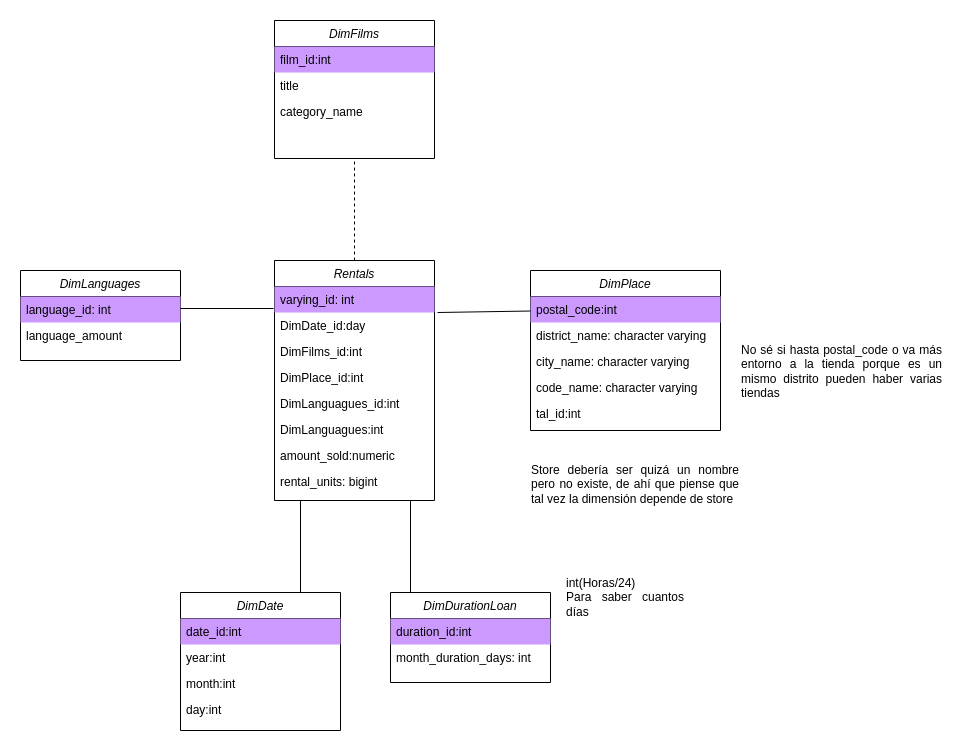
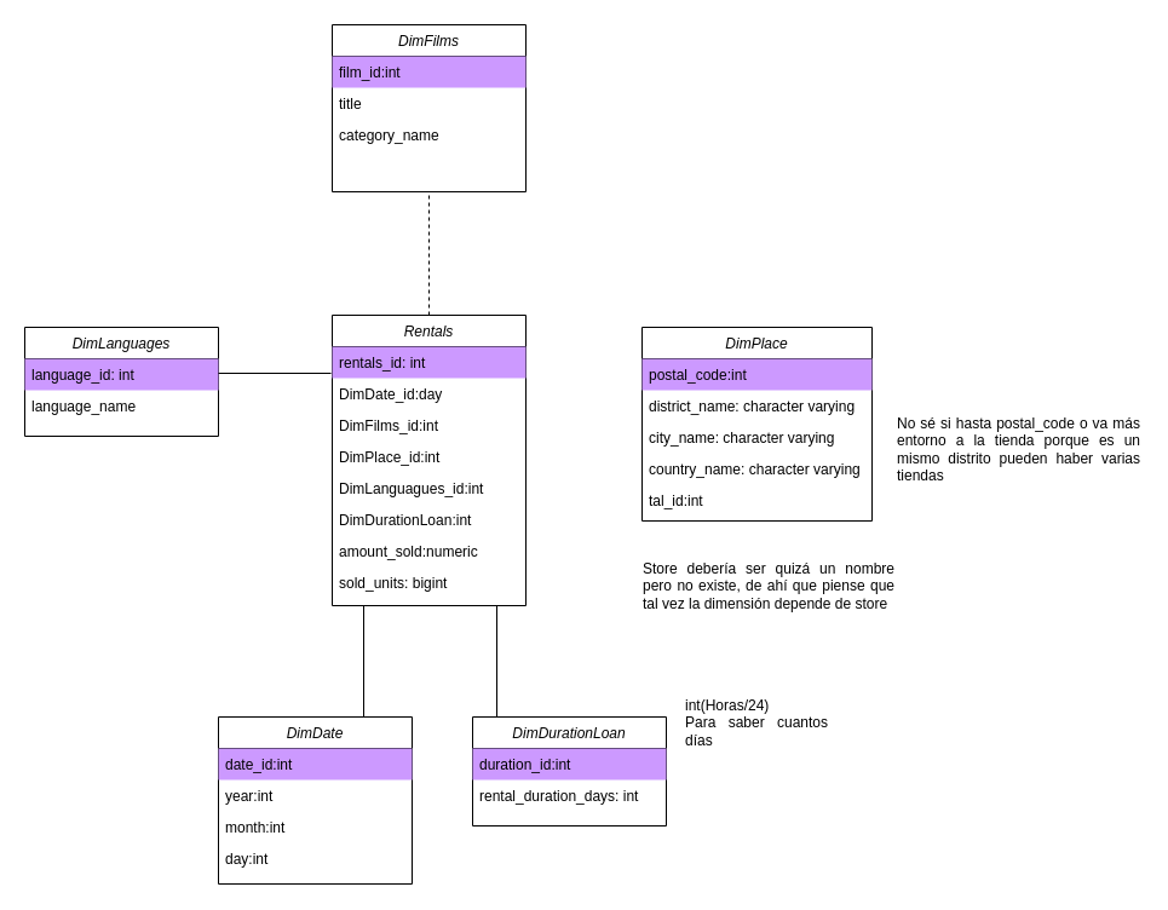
  <mxCell id="0" />
  <mxCell id="1" parent="0" />
  <mxCell id="2" value="Rentals" style="swimlane;fontStyle=2;align=center;verticalAlign=top;childLayout=stackLayout;horizontal=1;startSize=26;horizontalStack=0;resizeParent=1;resizeLast=0;collapsible=1;marginBottom=0;rounded=0;shadow=0;strokeWidth=1;" parent="1" vertex="1"><mxGeometry x="274" y="260" width="160" height="240" as="geometry"><mxRectangle x="230" y="140" width="160" height="26" as="alternateBounds" /></mxGeometry></mxCell>
- <mxCell id="3" value="varying_id: int" style="text;align=left;verticalAlign=top;spacingLeft=4;spacingRight=4;overflow=hidden;rotatable=0;points=[[0,0.5],[1,0.5]];portConstraint=eastwest;rounded=0;shadow=0;html=0;fillColor=#CC99FF;" vertex="1" parent="2"><mxGeometry y="26" width="160" height="26" as="geometry" /></mxCell>
+ <mxCell id="3" value="rentals_id: int" style="text;align=left;verticalAlign=top;spacingLeft=4;spacingRight=4;overflow=hidden;rotatable=0;points=[[0,0.5],[1,0.5]];portConstraint=eastwest;rounded=0;shadow=0;html=0;fillColor=#CC99FF;" vertex="1" parent="2"><mxGeometry y="26" width="160" height="26" as="geometry" /></mxCell>
  <mxCell id="4" value="DimDate_id:day" style="text;align=left;verticalAlign=top;spacingLeft=4;spacingRight=4;overflow=hidden;rotatable=0;points=[[0,0.5],[1,0.5]];portConstraint=eastwest;rounded=0;shadow=0;html=0;" parent="2" vertex="1"><mxGeometry y="52" width="160" height="26" as="geometry" /></mxCell>
  <mxCell id="5" value="DimFilms_id:int" style="text;align=left;verticalAlign=top;spacingLeft=4;spacingRight=4;overflow=hidden;rotatable=0;points=[[0,0.5],[1,0.5]];portConstraint=eastwest;rounded=0;shadow=0;html=0;" parent="2" vertex="1"><mxGeometry y="78" width="160" height="26" as="geometry" /></mxCell>
  <mxCell id="6" value="DimPlace_id:int" style="text;align=left;verticalAlign=top;spacingLeft=4;spacingRight=4;overflow=hidden;rotatable=0;points=[[0,0.5],[1,0.5]];portConstraint=eastwest;rounded=0;shadow=0;html=0;" vertex="1" parent="2"><mxGeometry y="104" width="160" height="26" as="geometry" /></mxCell>
  <mxCell id="7" value="DimLanguagues_id:int" style="text;align=left;verticalAlign=top;spacingLeft=4;spacingRight=4;overflow=hidden;rotatable=0;points=[[0,0.5],[1,0.5]];portConstraint=eastwest;" parent="2" vertex="1"><mxGeometry y="130" width="160" height="26" as="geometry" /></mxCell>
- <mxCell id="8" value="DimLanguagues:int" style="text;align=left;verticalAlign=top;spacingLeft=4;spacingRight=4;overflow=hidden;rotatable=0;points=[[0,0.5],[1,0.5]];portConstraint=eastwest;rounded=0;shadow=0;html=0;" vertex="1" parent="2"><mxGeometry y="156" width="160" height="26" as="geometry" /></mxCell>
+ <mxCell id="8" value="DimDurationLoan:int" style="text;align=left;verticalAlign=top;spacingLeft=4;spacingRight=4;overflow=hidden;rotatable=0;points=[[0,0.5],[1,0.5]];portConstraint=eastwest;rounded=0;shadow=0;html=0;" vertex="1" parent="2"><mxGeometry y="156" width="160" height="26" as="geometry" /></mxCell>
  <mxCell id="9" value="amount_sold:numeric" style="text;align=left;verticalAlign=top;spacingLeft=4;spacingRight=4;overflow=hidden;rotatable=0;points=[[0,0.5],[1,0.5]];portConstraint=eastwest;rounded=0;shadow=0;html=0;" vertex="1" parent="2"><mxGeometry y="182" width="160" height="26" as="geometry" /></mxCell>
- <mxCell id="10" value="rental_units: bigint" style="text;align=left;verticalAlign=top;spacingLeft=4;spacingRight=4;overflow=hidden;rotatable=0;points=[[0,0.5],[1,0.5]];portConstraint=eastwest;rounded=0;shadow=0;html=0;" vertex="1" parent="2"><mxGeometry y="208" width="160" height="26" as="geometry" /></mxCell>
+ <mxCell id="10" value="sold_units: bigint" style="text;align=left;verticalAlign=top;spacingLeft=4;spacingRight=4;overflow=hidden;rotatable=0;points=[[0,0.5],[1,0.5]];portConstraint=eastwest;rounded=0;shadow=0;html=0;" vertex="1" parent="2"><mxGeometry y="208" width="160" height="26" as="geometry" /></mxCell>
  <mxCell id="11" value="DimPlace" style="swimlane;fontStyle=2;align=center;verticalAlign=top;childLayout=stackLayout;horizontal=1;startSize=26;horizontalStack=0;resizeParent=1;resizeLast=0;collapsible=1;marginBottom=0;rounded=0;shadow=0;strokeWidth=1;" vertex="1" parent="1"><mxGeometry x="530" y="270" width="190" height="160" as="geometry"><mxRectangle x="230" y="140" width="160" height="26" as="alternateBounds" /></mxGeometry></mxCell>
  <mxCell id="12" value="postal_code:int" style="text;align=left;verticalAlign=top;spacingLeft=4;spacingRight=4;overflow=hidden;rotatable=0;points=[[0,0.5],[1,0.5]];portConstraint=eastwest;fillColor=#CC99FF;" vertex="1" parent="11"><mxGeometry y="26" width="190" height="26" as="geometry" /></mxCell>
  <mxCell id="13" value="district_name: character varying" style="text;align=left;verticalAlign=top;spacingLeft=4;spacingRight=4;overflow=hidden;rotatable=0;points=[[0,0.5],[1,0.5]];portConstraint=eastwest;rounded=0;shadow=0;html=0;" vertex="1" parent="11"><mxGeometry y="52" width="190" height="26" as="geometry" /></mxCell>
  <mxCell id="14" value="city_name: character varying" style="text;align=left;verticalAlign=top;spacingLeft=4;spacingRight=4;overflow=hidden;rotatable=0;points=[[0,0.5],[1,0.5]];portConstraint=eastwest;rounded=0;shadow=0;html=0;" vertex="1" parent="11"><mxGeometry y="78" width="190" height="26" as="geometry" /></mxCell>
- <mxCell id="15" value="code_name: character varying" style="text;align=left;verticalAlign=top;spacingLeft=4;spacingRight=4;overflow=hidden;rotatable=0;points=[[0,0.5],[1,0.5]];portConstraint=eastwest;rounded=0;shadow=0;html=0;" vertex="1" parent="11"><mxGeometry y="104" width="190" height="26" as="geometry" /></mxCell>
+ <mxCell id="15" value="country_name: character varying" style="text;align=left;verticalAlign=top;spacingLeft=4;spacingRight=4;overflow=hidden;rotatable=0;points=[[0,0.5],[1,0.5]];portConstraint=eastwest;rounded=0;shadow=0;html=0;" vertex="1" parent="11"><mxGeometry y="104" width="190" height="26" as="geometry" /></mxCell>
  <mxCell id="16" value="tal_id:int" style="text;align=left;verticalAlign=top;spacingLeft=4;spacingRight=4;overflow=hidden;rotatable=0;points=[[0,0.5],[1,0.5]];portConstraint=eastwest;rounded=0;shadow=0;html=0;" vertex="1" parent="11"><mxGeometry y="130" width="190" height="26" as="geometry" /></mxCell>
  <mxCell id="17" value="DimLanguages" style="swimlane;fontStyle=2;align=center;verticalAlign=top;childLayout=stackLayout;horizontal=1;startSize=26;horizontalStack=0;resizeParent=1;resizeLast=0;collapsible=1;marginBottom=0;rounded=0;shadow=0;strokeWidth=1;" vertex="1" parent="1"><mxGeometry x="20" y="270" width="160" height="90" as="geometry"><mxRectangle x="230" y="140" width="160" height="26" as="alternateBounds" /></mxGeometry></mxCell>
  <mxCell id="18" value="language_id: int" style="text;align=left;verticalAlign=top;spacingLeft=4;spacingRight=4;overflow=hidden;rotatable=0;points=[[0,0.5],[1,0.5]];portConstraint=eastwest;fillColor=#CC99FF;" vertex="1" parent="17"><mxGeometry y="26" width="160" height="26" as="geometry" /></mxCell>
- <mxCell id="19" value="language_amount" style="text;align=left;verticalAlign=top;spacingLeft=4;spacingRight=4;overflow=hidden;rotatable=0;points=[[0,0.5],[1,0.5]];portConstraint=eastwest;rounded=0;shadow=0;html=0;" vertex="1" parent="17"><mxGeometry y="52" width="160" height="26" as="geometry" /></mxCell>
+ <mxCell id="19" value="language_name" style="text;align=left;verticalAlign=top;spacingLeft=4;spacingRight=4;overflow=hidden;rotatable=0;points=[[0,0.5],[1,0.5]];portConstraint=eastwest;rounded=0;shadow=0;html=0;" vertex="1" parent="17"><mxGeometry y="52" width="160" height="26" as="geometry" /></mxCell>
  <mxCell id="20" value="DimFilms" style="swimlane;fontStyle=2;align=center;verticalAlign=top;childLayout=stackLayout;horizontal=1;startSize=26;horizontalStack=0;resizeParent=1;resizeLast=0;collapsible=1;marginBottom=0;rounded=0;shadow=0;strokeWidth=1;" vertex="1" parent="1"><mxGeometry x="274" y="20" width="160" height="138" as="geometry"><mxRectangle x="230" y="140" width="160" height="26" as="alternateBounds" /></mxGeometry></mxCell>
  <mxCell id="21" value="film_id:int" style="text;align=left;verticalAlign=top;spacingLeft=4;spacingRight=4;overflow=hidden;rotatable=0;points=[[0,0.5],[1,0.5]];portConstraint=eastwest;fillColor=#CC99FF;" vertex="1" parent="20"><mxGeometry y="26" width="160" height="26" as="geometry" /></mxCell>
  <mxCell id="22" value="title" style="text;align=left;verticalAlign=top;spacingLeft=4;spacingRight=4;overflow=hidden;rotatable=0;points=[[0,0.5],[1,0.5]];portConstraint=eastwest;rounded=0;shadow=0;html=0;" vertex="1" parent="20"><mxGeometry y="52" width="160" height="26" as="geometry" /></mxCell>
  <mxCell id="23" value="category_name" style="text;align=left;verticalAlign=top;spacingLeft=4;spacingRight=4;overflow=hidden;rotatable=0;points=[[0,0.5],[1,0.5]];portConstraint=eastwest;rounded=0;shadow=0;html=0;" vertex="1" parent="20"><mxGeometry y="78" width="160" height="26" as="geometry" /></mxCell>
  <mxCell id="24" value="DimDate" style="swimlane;fontStyle=2;align=center;verticalAlign=top;childLayout=stackLayout;horizontal=1;startSize=26;horizontalStack=0;resizeParent=1;resizeLast=0;collapsible=1;marginBottom=0;rounded=0;shadow=0;strokeWidth=1;" vertex="1" parent="1"><mxGeometry x="180" y="592" width="160" height="138" as="geometry"><mxRectangle x="230" y="140" width="160" height="26" as="alternateBounds" /></mxGeometry></mxCell>
  <mxCell id="25" value="date_id:int" style="text;align=left;verticalAlign=top;spacingLeft=4;spacingRight=4;overflow=hidden;rotatable=0;points=[[0,0.5],[1,0.5]];portConstraint=eastwest;fillColor=#CC99FF;" vertex="1" parent="24"><mxGeometry y="26" width="160" height="26" as="geometry" /></mxCell>
  <mxCell id="26" value="year:int" style="text;align=left;verticalAlign=top;spacingLeft=4;spacingRight=4;overflow=hidden;rotatable=0;points=[[0,0.5],[1,0.5]];portConstraint=eastwest;rounded=0;shadow=0;html=0;" vertex="1" parent="24"><mxGeometry y="52" width="160" height="26" as="geometry" /></mxCell>
  <mxCell id="27" value="month:int" style="text;align=left;verticalAlign=top;spacingLeft=4;spacingRight=4;overflow=hidden;rotatable=0;points=[[0,0.5],[1,0.5]];portConstraint=eastwest;rounded=0;shadow=0;html=0;" vertex="1" parent="24"><mxGeometry y="78" width="160" height="26" as="geometry" /></mxCell>
  <mxCell id="28" value="day:int" style="text;align=left;verticalAlign=top;spacingLeft=4;spacingRight=4;overflow=hidden;rotatable=0;points=[[0,0.5],[1,0.5]];portConstraint=eastwest;rounded=0;shadow=0;html=0;" vertex="1" parent="24"><mxGeometry y="104" width="160" height="26" as="geometry" /></mxCell>
  <mxCell id="29" value="DimDurationLoan" style="swimlane;fontStyle=2;align=center;verticalAlign=top;childLayout=stackLayout;horizontal=1;startSize=26;horizontalStack=0;resizeParent=1;resizeLast=0;collapsible=1;marginBottom=0;rounded=0;shadow=0;strokeWidth=1;" vertex="1" parent="1"><mxGeometry x="390" y="592" width="160" height="90" as="geometry"><mxRectangle x="230" y="140" width="160" height="26" as="alternateBounds" /></mxGeometry></mxCell>
  <mxCell id="30" value="duration_id:int" style="text;align=left;verticalAlign=top;spacingLeft=4;spacingRight=4;overflow=hidden;rotatable=0;points=[[0,0.5],[1,0.5]];portConstraint=eastwest;fillColor=#CC99FF;" vertex="1" parent="29"><mxGeometry y="26" width="160" height="26" as="geometry" /></mxCell>
- <mxCell id="31" value="month_duration_days: int" style="text;align=left;verticalAlign=top;spacingLeft=4;spacingRight=4;overflow=hidden;rotatable=0;points=[[0,0.5],[1,0.5]];portConstraint=eastwest;rounded=0;shadow=0;html=0;" vertex="1" parent="29"><mxGeometry y="52" width="160" height="26" as="geometry" /></mxCell>
+ <mxCell id="31" value="rental_duration_days: int" style="text;align=left;verticalAlign=top;spacingLeft=4;spacingRight=4;overflow=hidden;rotatable=0;points=[[0,0.5],[1,0.5]];portConstraint=eastwest;rounded=0;shadow=0;html=0;" vertex="1" parent="29"><mxGeometry y="52" width="160" height="26" as="geometry" /></mxCell>
  <mxCell id="32" value="" style="endArrow=none;html=1;exitX=0.75;exitY=0;exitDx=0;exitDy=0;" edge="1" parent="1" source="24"><mxGeometry width="50" height="50" relative="1" as="geometry"><mxPoint x="224" y="588" as="sourcePoint" /><mxPoint x="300" y="500" as="targetPoint" /></mxGeometry></mxCell>
  <mxCell id="33" value="" style="endArrow=none;html=1;" edge="1" parent="1"><mxGeometry width="50" height="50" relative="1" as="geometry"><mxPoint x="410" y="592" as="sourcePoint" /><mxPoint x="410" y="500" as="targetPoint" /></mxGeometry></mxCell>
  <mxCell id="34" value="&lt;div style=&quot;text-align: justify&quot;&gt;&lt;span&gt;int(Horas/24)&lt;/span&gt;&lt;/div&gt;&lt;div style=&quot;text-align: justify&quot;&gt;&lt;span&gt;Para saber cuantos días&lt;/span&gt;&lt;/div&gt;" style="text;html=1;strokeColor=none;fillColor=none;align=center;verticalAlign=middle;whiteSpace=wrap;rounded=0;" vertex="1" parent="1"><mxGeometry x="565" y="570" width="120" height="54" as="geometry" /></mxCell>
  <mxCell id="35" value="&lt;div style=&quot;text-align: justify&quot;&gt;&lt;span&gt;No sé si hasta postal_code o va más entorno a la tienda porque es un mismo distrito pueden haber varias tiendas&amp;nbsp;&lt;/span&gt;&lt;/div&gt;" style="text;html=1;strokeColor=none;fillColor=none;align=center;verticalAlign=middle;whiteSpace=wrap;rounded=0;" vertex="1" parent="1"><mxGeometry x="740" y="302" width="203" height="138" as="geometry" /></mxCell>
  <mxCell id="36" value="" style="endArrow=none;html=1;entryX=0.5;entryY=1;entryDx=0;entryDy=0;exitX=0.5;exitY=0;exitDx=0;exitDy=0;dashed=1;" edge="1" parent="1" source="2" target="20"><mxGeometry width="50" height="50" relative="1" as="geometry"><mxPoint x="320" y="240" as="sourcePoint" /><mxPoint x="370" y="190" as="targetPoint" /></mxGeometry></mxCell>
  <mxCell id="37" value="" style="endArrow=none;html=1;entryX=-0.006;entryY=-0.154;entryDx=0;entryDy=0;entryPerimeter=0;" edge="1" parent="1" target="4"><mxGeometry width="50" height="50" relative="1" as="geometry"><mxPoint x="180" y="308" as="sourcePoint" /><mxPoint x="240" y="310" as="targetPoint" /></mxGeometry></mxCell>
- <mxCell id="38" value="" style="endArrow=none;html=1;exitX=1.019;exitY=0;exitDx=0;exitDy=0;exitPerimeter=0;" edge="1" parent="1" source="4" target="12"><mxGeometry width="50" height="50" relative="1" as="geometry"><mxPoint x="460" y="340" as="sourcePoint" /><mxPoint x="510" y="290" as="targetPoint" /></mxGeometry></mxCell>
  <mxCell id="39" value="&lt;div style=&quot;text-align: justify&quot;&gt;&lt;span&gt;Store debería ser quizá un nombre pero no existe, de ahí que piense que tal vez la dimensión depende de store&lt;/span&gt;&lt;/div&gt;" style="text;html=1;strokeColor=none;fillColor=none;align=center;verticalAlign=middle;whiteSpace=wrap;rounded=0;" vertex="1" parent="1"><mxGeometry x="530" y="448" width="210" height="72" as="geometry" /></mxCell>
